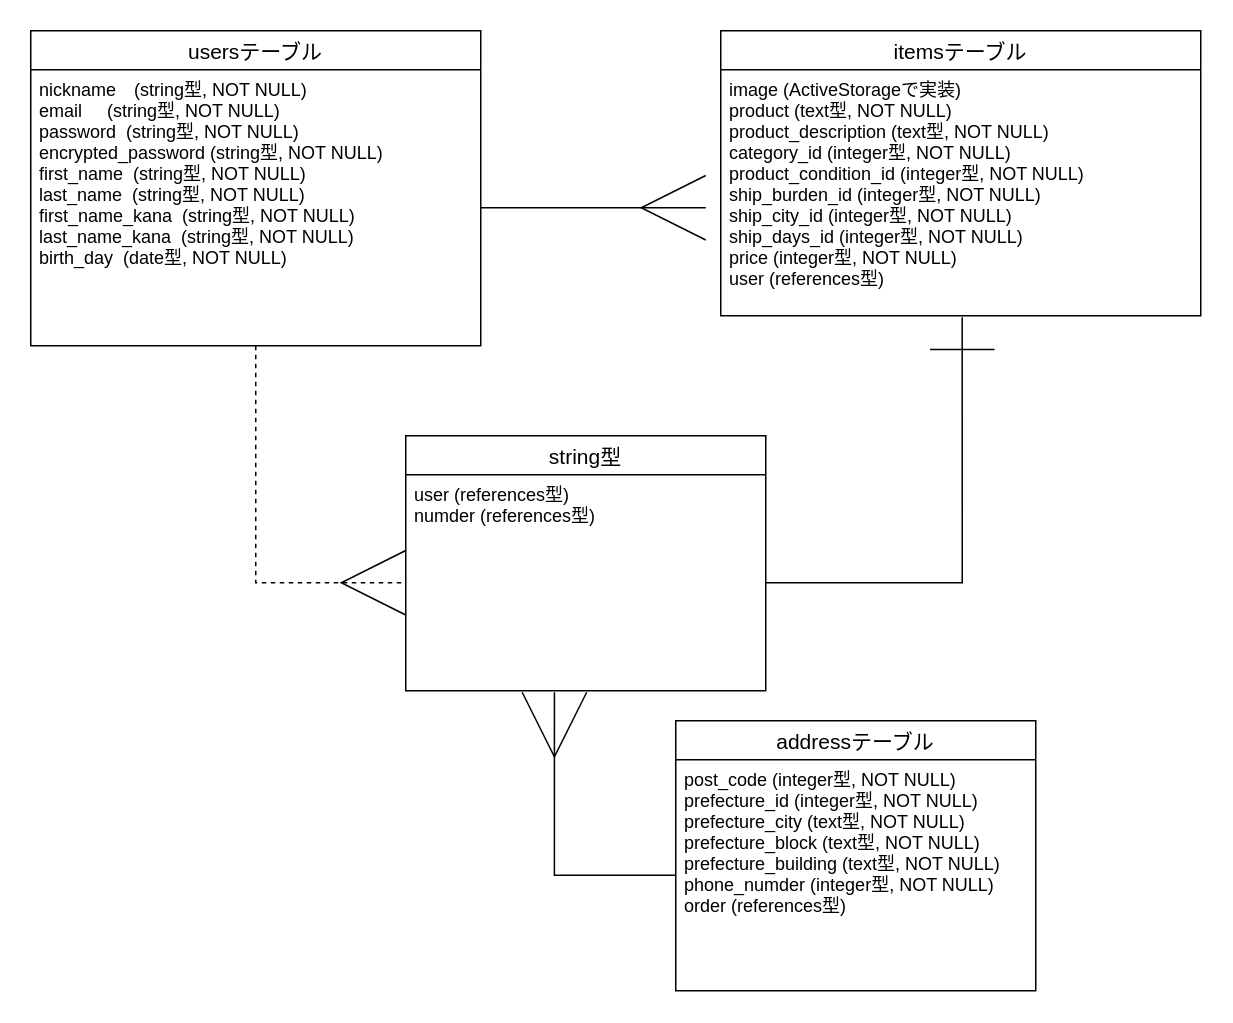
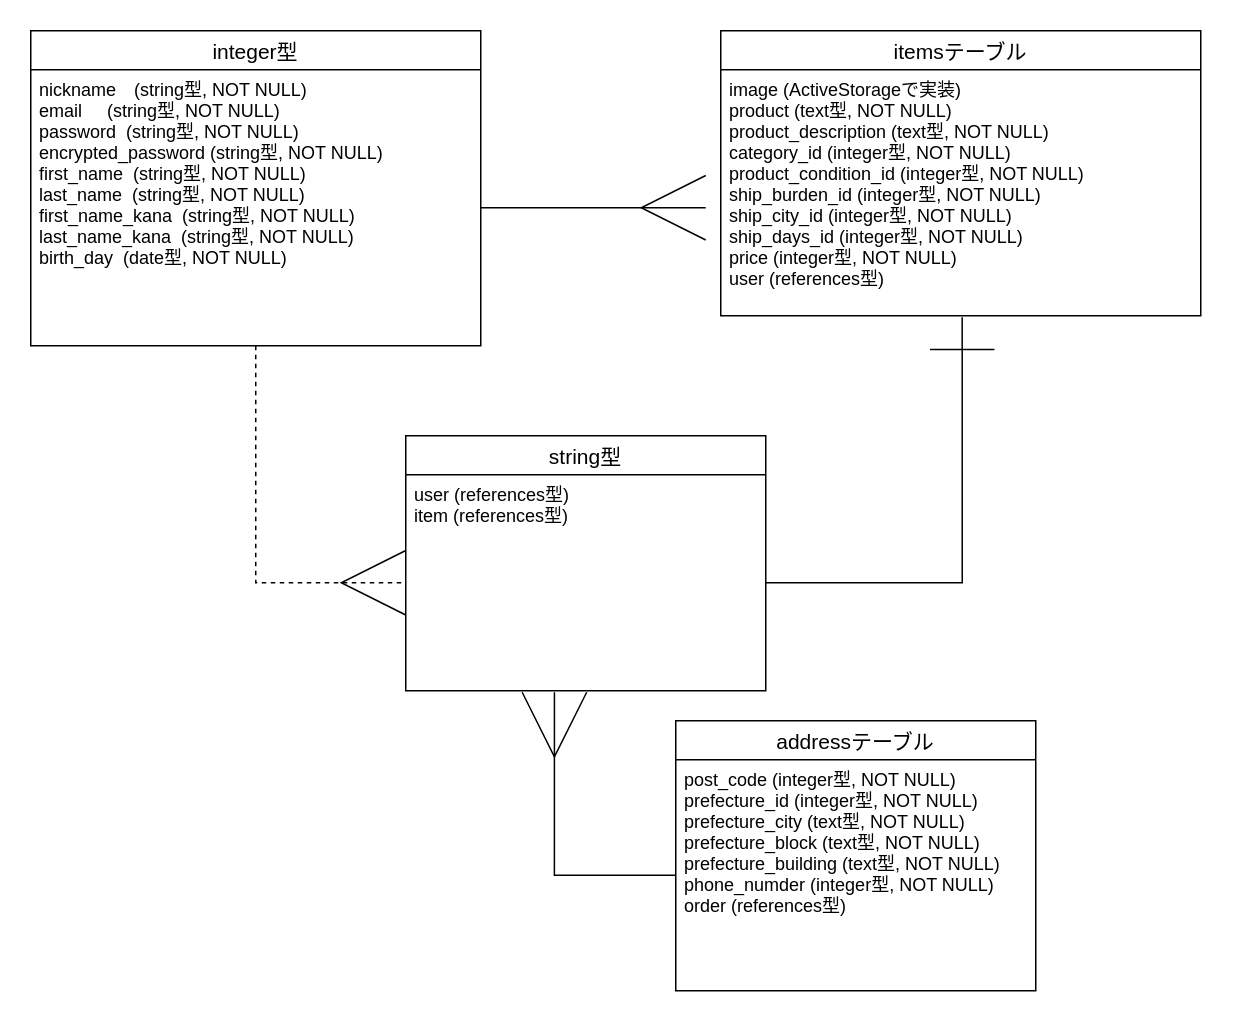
  <mxCell id="0" />
  <mxCell id="1" parent="0" />
  <mxCell id="2" style="edgeStyle=orthogonalEdgeStyle;rounded=0;jumpStyle=none;orthogonalLoop=1;jettySize=auto;html=1;entryX=0;entryY=0.5;entryDx=0;entryDy=0;endArrow=ERmany;endFill=0;endSize=41;targetPerimeterSpacing=13;strokeWidth=1;fontColor=none;dashed=1;" edge="1" parent="1" source="3" target="8"><mxGeometry relative="1" as="geometry" /></mxCell>
- <mxCell id="3" value="usersテーブル" style="swimlane;fontStyle=0;childLayout=stackLayout;horizontal=1;startSize=26;horizontalStack=0;resizeParent=1;resizeParentMax=0;resizeLast=0;collapsible=1;marginBottom=0;align=center;fontSize=14;" parent="1" vertex="1"><mxGeometry x="20" y="20" width="300" height="210" as="geometry" /></mxCell>
+ <mxCell id="3" value="integer型" style="swimlane;fontStyle=0;childLayout=stackLayout;horizontal=1;startSize=26;horizontalStack=0;resizeParent=1;resizeParentMax=0;resizeLast=0;collapsible=1;marginBottom=0;align=center;fontSize=14;" parent="1" vertex="1"><mxGeometry x="20" y="20" width="300" height="210" as="geometry" /></mxCell>
  <mxCell id="4" value="nickname　(string型, NOT NULL)&#10;email     (string型, NOT NULL)&#10;password  (string型, NOT NULL)&#10;encrypted_password (string型, NOT NULL)&#10;first_name  (string型, NOT NULL)&#10;last_name  (string型, NOT NULL)&#10;first_name_kana  (string型, NOT NULL)&#10;last_name_kana  (string型, NOT NULL)&#10;birth_day  (date型, NOT NULL)&#10;" style="text;strokeColor=none;fillColor=none;spacingLeft=4;spacingRight=4;overflow=hidden;rotatable=0;points=[[0,0.5],[1,0.5]];portConstraint=eastwest;fontSize=12;" parent="3" vertex="1"><mxGeometry y="26" width="300" height="184" as="geometry" /></mxCell>
  <mxCell id="5" value="itemsテーブル" style="swimlane;fontStyle=0;childLayout=stackLayout;horizontal=1;startSize=26;horizontalStack=0;resizeParent=1;resizeParentMax=0;resizeLast=0;collapsible=1;marginBottom=0;align=center;fontSize=14;" parent="1" vertex="1"><mxGeometry x="480" y="20" width="320" height="190" as="geometry" /></mxCell>
  <mxCell id="6" value="image (ActiveStorageで実装)&#10;product (text型, NOT NULL)&#10;product_description (text型, NOT NULL)&#10;category_id (integer型, NOT NULL)&#10;product_condition_id (integer型, NOT NULL)&#10;ship_burden_id (integer型, NOT NULL)&#10;ship_city_id (integer型, NOT NULL)&#10;ship_days_id (integer型, NOT NULL)&#10;price (integer型, NOT NULL)&#10;user (references型)" style="text;strokeColor=none;fillColor=none;spacingLeft=4;spacingRight=4;overflow=hidden;rotatable=0;points=[[0,0.5],[1,0.5]];portConstraint=eastwest;fontSize=12;" parent="5" vertex="1"><mxGeometry y="26" width="320" height="164" as="geometry" /></mxCell>
  <mxCell id="7" value="string型" style="swimlane;fontStyle=0;childLayout=stackLayout;horizontal=1;startSize=26;horizontalStack=0;resizeParent=1;resizeParentMax=0;resizeLast=0;collapsible=1;marginBottom=0;align=center;fontSize=14;" parent="1" vertex="1"><mxGeometry x="270" y="290" width="240" height="170" as="geometry" /></mxCell>
- <mxCell id="8" value="user (references型)&#10;numder (references型)" style="text;strokeColor=none;fillColor=none;spacingLeft=4;spacingRight=4;overflow=hidden;rotatable=0;points=[[0,0.5],[1,0.5]];portConstraint=eastwest;fontSize=12;" parent="7" vertex="1"><mxGeometry y="26" width="240" height="144" as="geometry" /></mxCell>
+ <mxCell id="8" value="user (references型)&#10;item (references型)" style="text;strokeColor=none;fillColor=none;spacingLeft=4;spacingRight=4;overflow=hidden;rotatable=0;points=[[0,0.5],[1,0.5]];portConstraint=eastwest;fontSize=12;" parent="7" vertex="1"><mxGeometry y="26" width="240" height="144" as="geometry" /></mxCell>
  <mxCell id="9" value="addressテーブル" style="swimlane;fontStyle=0;childLayout=stackLayout;horizontal=1;startSize=26;horizontalStack=0;resizeParent=1;resizeParentMax=0;resizeLast=0;collapsible=1;marginBottom=0;align=center;fontSize=14;" parent="1" vertex="1"><mxGeometry x="450" y="480" width="240" height="180" as="geometry" /></mxCell>
  <mxCell id="10" value="post_code (integer型, NOT NULL)&#10;prefecture_id (integer型, NOT NULL)&#10;prefecture_city (text型, NOT NULL)&#10;prefecture_block (text型, NOT NULL)&#10;prefecture_building (text型, NOT NULL)&#10;phone_numder (integer型, NOT NULL)&#10;order (references型)" style="text;strokeColor=none;fillColor=none;spacingLeft=4;spacingRight=4;overflow=hidden;rotatable=0;points=[[0,0.5],[1,0.5]];portConstraint=eastwest;fontSize=12;" parent="9" vertex="1"><mxGeometry y="26" width="240" height="154" as="geometry" /></mxCell>
  <mxCell id="11" style="edgeStyle=orthogonalEdgeStyle;rounded=0;jumpStyle=none;orthogonalLoop=1;jettySize=auto;html=1;endArrow=ERmany;endFill=0;endSize=41;targetPerimeterSpacing=13;strokeWidth=1;fontColor=none;" edge="1" parent="1" source="4"><mxGeometry relative="1" as="geometry"><mxPoint x="470" y="138" as="targetPoint" /></mxGeometry></mxCell>
  <mxCell id="12" style="edgeStyle=orthogonalEdgeStyle;rounded=0;jumpStyle=none;orthogonalLoop=1;jettySize=auto;html=1;entryX=0.503;entryY=1.006;entryDx=0;entryDy=0;entryPerimeter=0;endArrow=ERone;endFill=0;endSize=41;targetPerimeterSpacing=13;strokeWidth=1;fontColor=none;" edge="1" parent="1" source="8" target="6"><mxGeometry relative="1" as="geometry" /></mxCell>
  <mxCell id="13" style="edgeStyle=orthogonalEdgeStyle;rounded=0;jumpStyle=none;orthogonalLoop=1;jettySize=auto;html=1;entryX=0.413;entryY=1.007;entryDx=0;entryDy=0;entryPerimeter=0;endArrow=ERmany;endFill=0;endSize=41;targetPerimeterSpacing=13;strokeWidth=1;fontColor=none;" edge="1" parent="1" source="10" target="8"><mxGeometry relative="1" as="geometry" /></mxCell>
